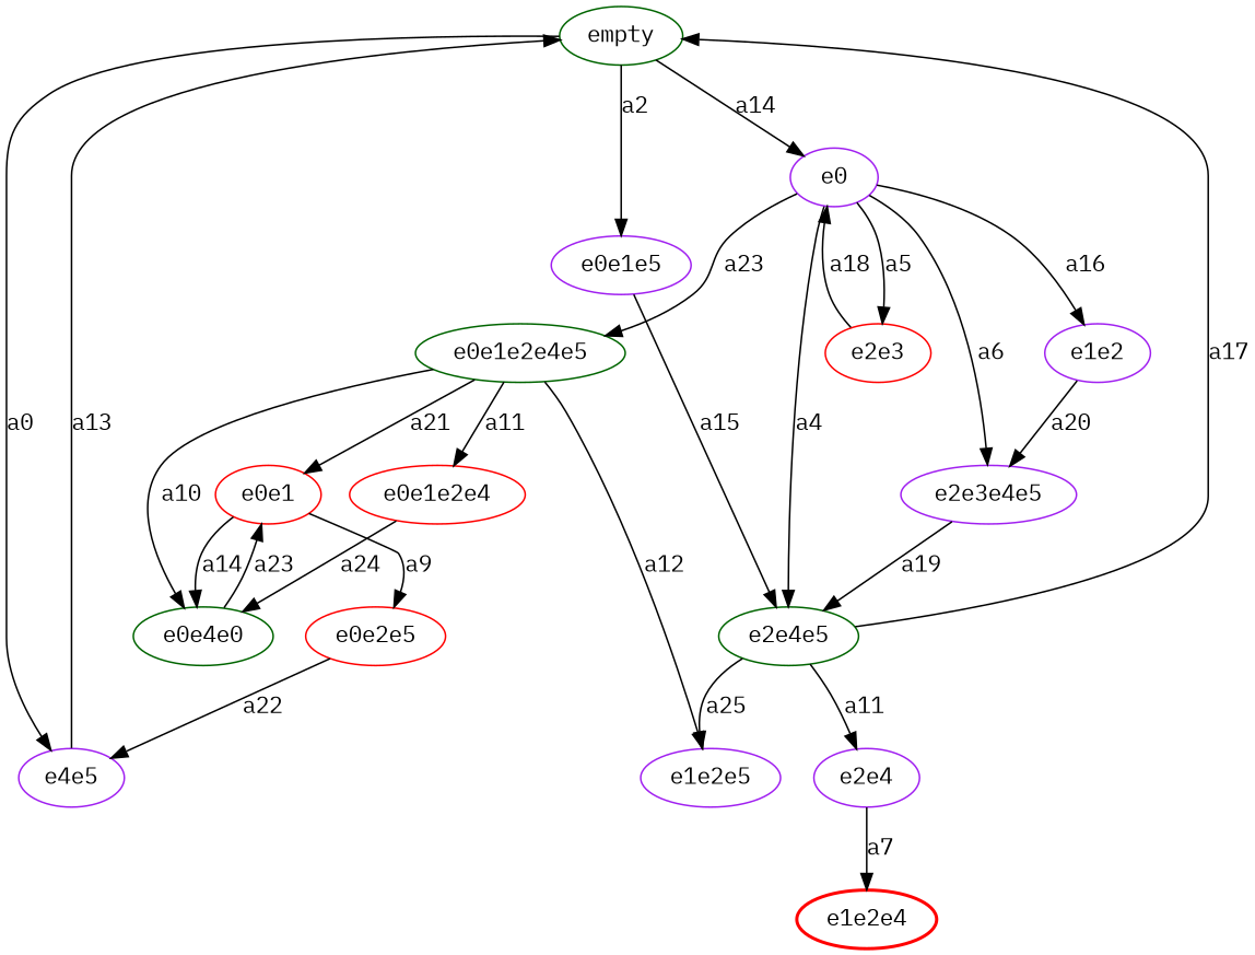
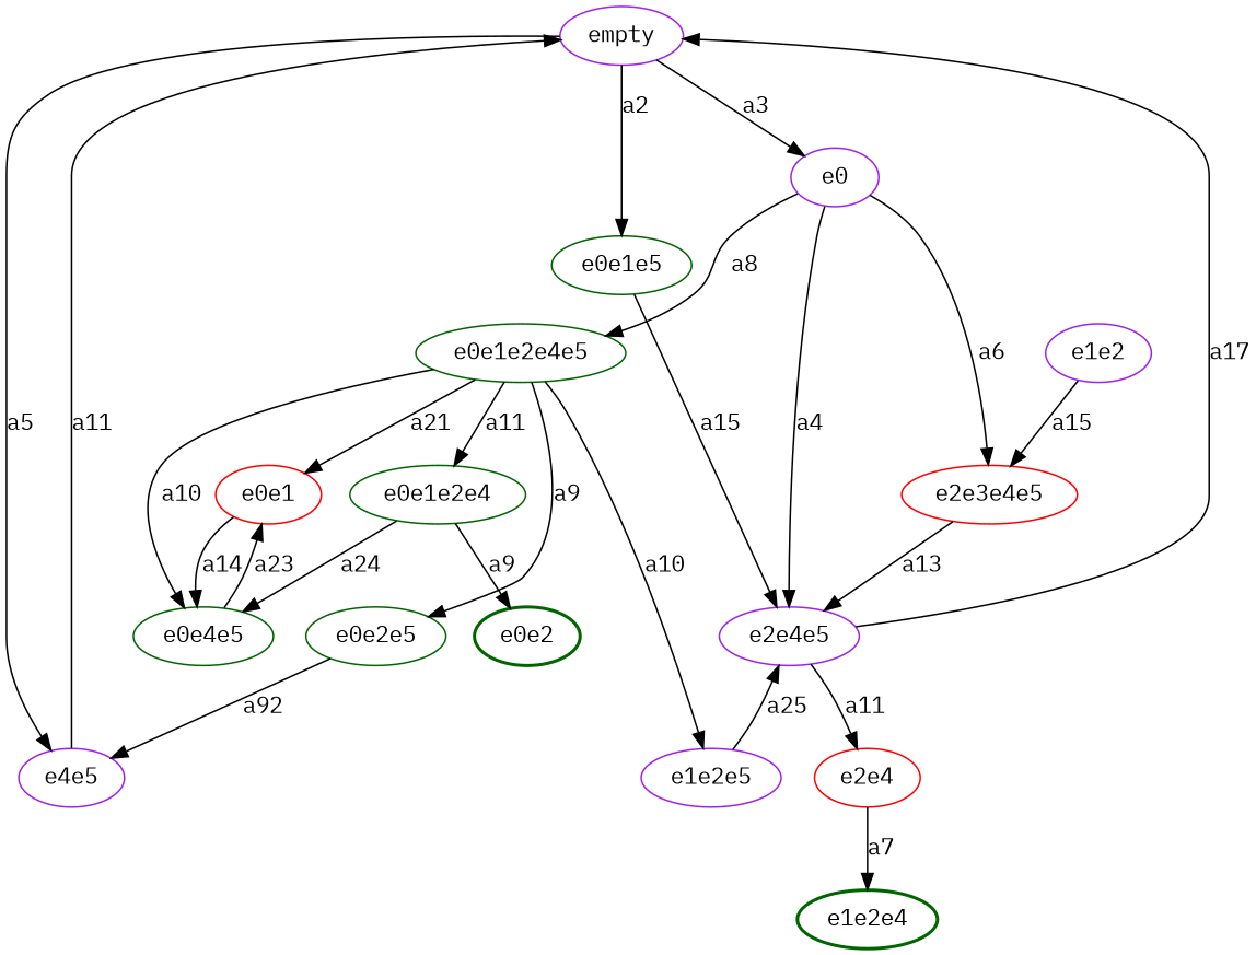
  strict digraph {
    fontname="IBM Plex Mono"
    node [color=purple fontname="IBM Plex Mono"]
    edge [fontname="IBM Plex Mono"]
-   empty [color=darkgreen]
+   empty
    e4e5
-   e0e1e5
+   e0e1e5 [color=darkgreen]
    n4 [label=e0]
    e0e1 [color=red]
-   e0e4e5 [color=darkgreen label=e0e4e0]
-   e2e4e5 [color=darkgreen]
-   e2e3 [color=red]
-   e2e3e4e5
+   e0e4e5 [color=darkgreen]
+   e2e4e5
+   e2e3e4e5 [color=red]
    e1e2
    e0e1e2e4e5 [color=darkgreen]
-   e2e4
-   e0e2e5 [color=red]
-   e0e1e2e4 [color=red]
+   e2e4 [color=red]
+   e0e2e5 [color=darkgreen]
+   e0e1e2e4 [color=darkgreen]
    e1e2e5
-   e1e2e4 [color=red style=bold]
-   empty -> e4e5 [label=a0]
+   e1e2e4 [color=darkgreen style=bold]
+   e0e2 [color=darkgreen style=bold]
+   empty -> e4e5 [label=a5]
    empty -> e0e1e5 [label=a2]
-   empty -> n4 [label=a14]
-   e4e5 -> empty [label=a13]
+   empty -> n4 [label=a3]
+   e4e5 -> empty [label=a11]
    e0e1e5 -> e2e4e5 [label=a15]
    n4 -> e2e4e5 [label=a4]
-   n4 -> e2e3 [label=a5]
    n4 -> e2e3e4e5 [label=a6]
-   n4 -> e1e2 [label=a16]
-   n4 -> e0e1e2e4e5 [label=a23]
+   n4 -> e0e1e2e4e5 [label=a8]
    e0e1 -> e0e4e5 [label=a14]
    e0e4e5 -> e0e1 [label=a23]
    e2e4e5 -> empty [label=a17]
    e2e4e5 -> e2e4 [label=a11]
-   e2e3 -> n4 [label=a18]
-   e2e3e4e5 -> e2e4e5 [label=a19]
-   e1e2 -> e2e3e4e5 [label=a20]
+   e2e3e4e5 -> e2e4e5 [label=a13]
+   e1e2 -> e2e3e4e5 [label=a15]
    e0e1e2e4e5 -> e0e1 [label=a21]
    e0e1e2e4e5 -> e0e4e5 [label=a10]
-   e0e1 -> e0e2e5 [label=a9]
+   e0e1e2e4e5 -> e0e2e5 [label=a9]
    e0e1e2e4e5 -> e0e1e2e4 [label=a11]
-   e0e1e2e4e5 -> e1e2e5 [label=a12]
+   e0e1e2e4e5 -> e1e2e5 [label=a10]
    e2e4 -> e1e2e4 [label=a7]
-   e0e2e5 -> e4e5 [label=a22]
+   e0e2e5 -> e4e5 [label=a92]
    e0e1e2e4 -> e0e4e5 [label=a24]
-   e2e4e5 -> e1e2e5 [label=a25]
+   e0e1e2e4 -> e0e2 [label=a9]
+   e1e2e5 -> e2e4e5 [label=a25]
  }
